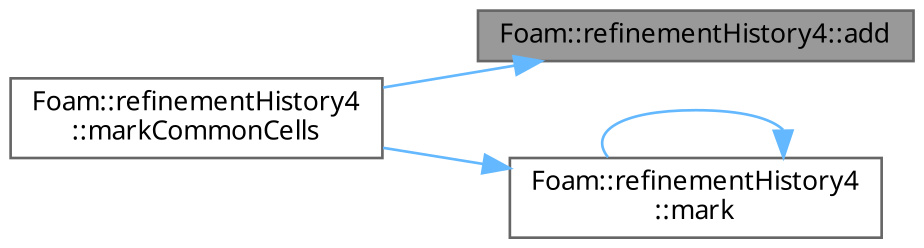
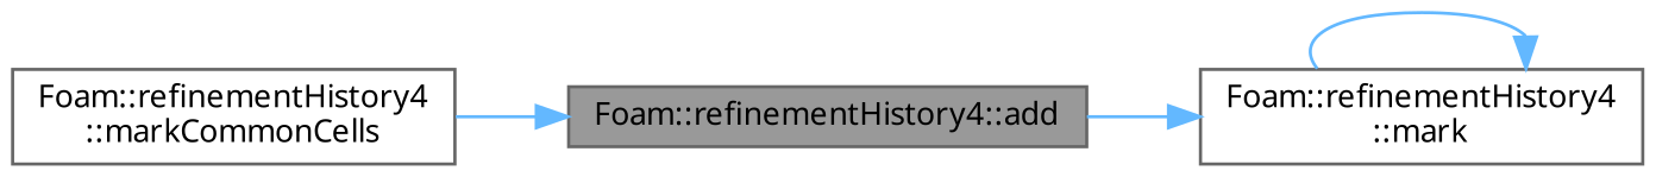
  digraph {
    fontname="Noto Sans"
    rankdir=LR
    node [color=grey40 fillcolor=white fontname="Noto Sans" fontsize=10 shape=box style=filled]
    edge [color=steelblue1 fontname="Noto Sans" fontsize=10 labelfontname=Helvetica labelfontsize=10 style=solid]
    n1 [color=gray40 fillcolor=grey60 fontcolor=black height=0.2 label="Foam::refinementHistory4::add" width=0.4]
    n2 [height=0.2 label="Foam::refinementHistory4\l::markCommonCells" width=0.4]
    n3 [height=0.2 label="Foam::refinementHistory4\l::mark" width=0.4]
    n2 -> n1
-   n2 -> n3
+   n1 -> n3
    n3 -> n3
  }
